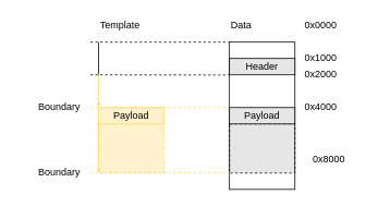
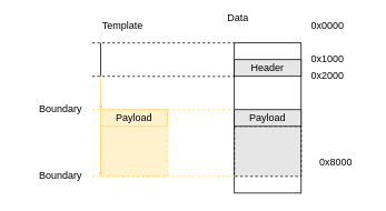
  <mxCell id="0" />
  <mxCell id="1" parent="0" />
  <mxCell id="2" value="" style="text;html=1;strokeColor=#000000;fillColor=#E6E6E6;align=center;verticalAlign=middle;whiteSpace=wrap;rounded=0;dashed=1;" vertex="1" parent="1"><mxGeometry x="280" y="151" width="80" height="60" as="geometry" /></mxCell>
  <mxCell id="3" value="" style="text;html=1;strokeColor=#FFD966;fillColor=#FFF2CC;align=center;verticalAlign=middle;whiteSpace=wrap;rounded=0;dashed=1;" vertex="1" parent="1"><mxGeometry x="120" y="151" width="80" height="60" as="geometry" /></mxCell>
  <mxCell id="4" value="" style="rounded=0;whiteSpace=wrap;html=1;fillColor=none;" parent="1" vertex="1"><mxGeometry x="280" y="51" width="80" height="180" as="geometry" /></mxCell>
  <mxCell id="5" value="Header" style="text;html=1;strokeColor=#000000;fillColor=#E6E6E6;align=center;verticalAlign=middle;whiteSpace=wrap;rounded=0;" parent="1" vertex="1"><mxGeometry x="280" y="71" width="80" height="20" as="geometry" /></mxCell>
  <mxCell id="6" value="Payload" style="text;html=1;strokeColor=#FFD966;fillColor=#FFF2CC;align=center;verticalAlign=middle;whiteSpace=wrap;rounded=0;" parent="1" vertex="1"><mxGeometry x="120" y="131" width="80" height="20" as="geometry" /></mxCell>
  <mxCell id="7" value="Boundary" style="text;html=1;strokeColor=none;fillColor=none;align=right;verticalAlign=middle;whiteSpace=wrap;rounded=0;" parent="1" vertex="1"><mxGeometry x="20" y="121" width="80" height="20" as="geometry" /></mxCell>
  <mxCell id="8" value="Template" style="text;html=1;strokeColor=none;fillColor=none;align=left;verticalAlign=middle;whiteSpace=wrap;rounded=0;" parent="1" vertex="1"><mxGeometry x="120" y="21" width="80" height="20" as="geometry" /></mxCell>
- <mxCell id="9" value="Data" style="text;html=1;strokeColor=none;fillColor=none;align=left;verticalAlign=middle;whiteSpace=wrap;rounded=0;" parent="1" vertex="1"><mxGeometry x="280" y="21" width="80" height="20" as="geometry" /></mxCell>
+ <mxCell id="9" value="Data" style="text;html=1;strokeColor=none;fillColor=none;align=left;verticalAlign=middle;whiteSpace=wrap;rounded=0;" parent="1" vertex="1"><mxGeometry x="270" y="11" width="80" height="20" as="geometry" /></mxCell>
  <mxCell id="10" value="0x0000" style="text;html=1;strokeColor=none;fillColor=none;align=left;verticalAlign=middle;whiteSpace=wrap;rounded=0;" parent="1" vertex="1"><mxGeometry x="370" y="20" width="60" height="20" as="geometry" /></mxCell>
  <mxCell id="11" value="0x8000" style="text;html=1;strokeColor=none;fillColor=none;align=left;verticalAlign=middle;whiteSpace=wrap;rounded=0;" parent="1" vertex="1"><mxGeometry x="380" y="184" width="60" height="20" as="geometry" /></mxCell>
  <mxCell id="12" value="0x1000" style="text;html=1;strokeColor=none;fillColor=none;align=left;verticalAlign=middle;whiteSpace=wrap;rounded=0;" parent="1" vertex="1"><mxGeometry x="370" y="61" width="60" height="20" as="geometry" /></mxCell>
  <mxCell id="13" value="" style="endArrow=none;html=1;dashed=1;entryX=0;entryY=0;entryDx=0;entryDy=0;entryPerimeter=0;" parent="1" edge="1" target="4"><mxGeometry width="50" height="50" relative="1" as="geometry"><mxPoint x="110" y="51" as="sourcePoint" /><mxPoint x="200" y="51" as="targetPoint" /></mxGeometry></mxCell>
  <mxCell id="14" value="" style="endArrow=none;startArrow=none;html=1;spacing=2;fontSize=11;endSize=3;startSize=3;endFill=0;strokeColor=#000000;startFill=0;" parent="1" edge="1"><mxGeometry width="50" height="50" relative="1" as="geometry"><mxPoint x="120" y="91" as="sourcePoint" /><mxPoint x="120" y="51" as="targetPoint" /></mxGeometry></mxCell>
- <mxCell id="15" value="0x4000" style="text;html=1;strokeColor=none;fillColor=none;align=left;verticalAlign=middle;whiteSpace=wrap;rounded=0;" parent="1" vertex="1"><mxGeometry x="370" y="121" width="60" height="20" as="geometry" /></mxCell>
  <mxCell id="16" value="" style="endArrow=none;startArrow=classic;html=1;spacing=2;fontSize=11;endSize=3;startSize=3;endFill=0;strokeColor=#FFD966;entryX=0;entryY=1;entryDx=0;entryDy=0;entryPerimeter=0;" parent="1" edge="1" target="6"><mxGeometry width="50" height="50" relative="1" as="geometry"><mxPoint x="120" y="211" as="sourcePoint" /><mxPoint x="120" y="191" as="targetPoint" /></mxGeometry></mxCell>
  <mxCell id="17" value="" style="endArrow=none;startArrow=classic;html=1;spacing=2;fontSize=11;endSize=3;startSize=3;endFill=0;strokeColor=#FFD966;" parent="1" edge="1"><mxGeometry width="50" height="50" relative="1" as="geometry"><mxPoint x="120" y="131" as="sourcePoint" /><mxPoint x="120" y="91" as="targetPoint" /></mxGeometry></mxCell>
  <mxCell id="18" value="" style="endArrow=none;html=1;dashed=1;entryX=0.008;entryY=0.126;entryDx=0;entryDy=0;entryPerimeter=0;" parent="1" edge="1"><mxGeometry width="50" height="50" relative="1" as="geometry"><mxPoint x="110" y="91" as="sourcePoint" /><mxPoint x="280.14" y="91.16" as="targetPoint" /></mxGeometry></mxCell>
  <mxCell id="19" value="" style="endArrow=none;html=1;dashed=1;entryX=0.002;entryY=0;entryDx=0;entryDy=0;entryPerimeter=0;strokeColor=#FFD966;" parent="1" edge="1" target="20"><mxGeometry width="50" height="50" relative="1" as="geometry"><mxPoint x="110" y="131" as="sourcePoint" /><mxPoint x="280.14" y="130.66" as="targetPoint" /></mxGeometry></mxCell>
  <mxCell id="20" value="Payload" style="text;html=1;strokeColor=#000000;fillColor=#E6E6E6;align=center;verticalAlign=middle;whiteSpace=wrap;rounded=0;" vertex="1" parent="1"><mxGeometry x="280" y="131" width="80" height="20" as="geometry" /></mxCell>
  <mxCell id="21" value="0x2000" style="text;html=1;strokeColor=none;fillColor=none;align=left;verticalAlign=middle;whiteSpace=wrap;rounded=0;" vertex="1" parent="1"><mxGeometry x="370" y="80.5" width="60" height="20" as="geometry" /></mxCell>
  <mxCell id="22" value="" style="endArrow=none;html=1;dashed=1;entryX=0.008;entryY=0.126;entryDx=0;entryDy=0;entryPerimeter=0;strokeColor=#FFD966;" edge="1" parent="1"><mxGeometry width="50" height="50" relative="1" as="geometry"><mxPoint x="110" y="211" as="sourcePoint" /><mxPoint x="280.14" y="210.66" as="targetPoint" /></mxGeometry></mxCell>
  <mxCell id="23" value="Boundary" style="text;html=1;strokeColor=none;fillColor=none;align=right;verticalAlign=middle;whiteSpace=wrap;rounded=0;" vertex="1" parent="1"><mxGeometry x="20" y="201" width="80" height="20" as="geometry" /></mxCell>
